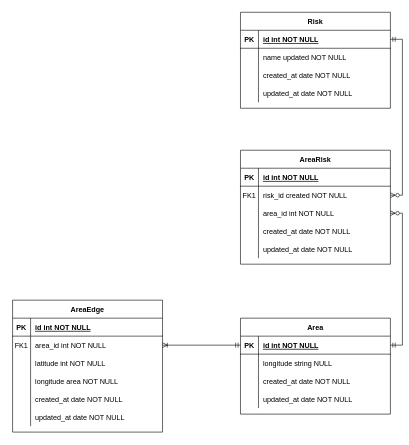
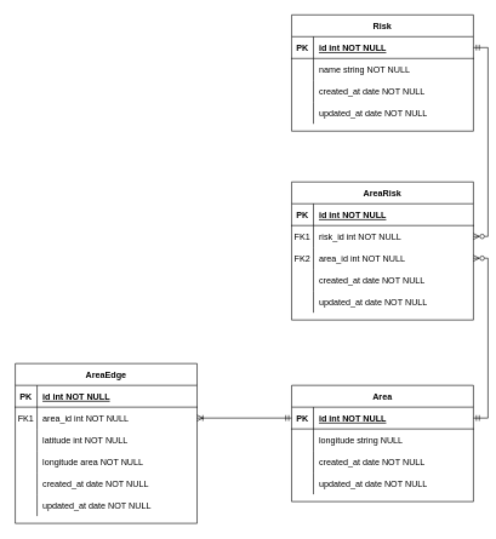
  <mxCell id="0" />
  <mxCell id="1" parent="0" />
  <mxCell id="2" value="Area" style="shape=table;startSize=30;container=1;collapsible=1;childLayout=tableLayout;fixedRows=1;rowLines=0;fontStyle=1;align=center;resizeLast=1;" parent="1" vertex="1"><mxGeometry x="400" y="530" width="250" height="160" as="geometry" /></mxCell>
  <mxCell id="3" value="" style="shape=partialRectangle;collapsible=0;dropTarget=0;pointerEvents=0;fillColor=none;points=[[0,0.5],[1,0.5]];portConstraint=eastwest;top=0;left=0;right=0;bottom=1;" parent="2" vertex="1"><mxGeometry y="30" width="250" height="30" as="geometry" /></mxCell>
  <mxCell id="4" value="PK" style="shape=partialRectangle;overflow=hidden;connectable=0;fillColor=none;top=0;left=0;bottom=0;right=0;fontStyle=1;" parent="3" vertex="1"><mxGeometry width="30" height="30" as="geometry"><mxRectangle width="30" height="30" as="alternateBounds" /></mxGeometry></mxCell>
  <mxCell id="5" value="id int NOT NULL " style="shape=partialRectangle;overflow=hidden;connectable=0;fillColor=none;top=0;left=0;bottom=0;right=0;align=left;spacingLeft=6;fontStyle=5;" parent="3" vertex="1"><mxGeometry x="30" width="220" height="30" as="geometry"><mxRectangle width="220" height="30" as="alternateBounds" /></mxGeometry></mxCell>
  <mxCell id="6" value="" style="shape=partialRectangle;collapsible=0;dropTarget=0;pointerEvents=0;fillColor=none;points=[[0,0.5],[1,0.5]];portConstraint=eastwest;top=0;left=0;right=0;bottom=0;" parent="2" vertex="1"><mxGeometry y="60" width="250" height="30" as="geometry" /></mxCell>
  <mxCell id="7" value="" style="shape=partialRectangle;overflow=hidden;connectable=0;fillColor=none;top=0;left=0;bottom=0;right=0;" parent="6" vertex="1"><mxGeometry width="30" height="30" as="geometry"><mxRectangle width="30" height="30" as="alternateBounds" /></mxGeometry></mxCell>
  <mxCell id="8" value="longitude string NULL" style="shape=partialRectangle;overflow=hidden;connectable=0;fillColor=none;top=0;left=0;bottom=0;right=0;align=left;spacingLeft=6;" parent="6" vertex="1"><mxGeometry x="30" width="220" height="30" as="geometry"><mxRectangle width="220" height="30" as="alternateBounds" /></mxGeometry></mxCell>
  <mxCell id="9" value="" style="shape=partialRectangle;collapsible=0;dropTarget=0;pointerEvents=0;fillColor=none;points=[[0,0.5],[1,0.5]];portConstraint=eastwest;top=0;left=0;right=0;bottom=0;" parent="2" vertex="1"><mxGeometry y="90" width="250" height="30" as="geometry" /></mxCell>
  <mxCell id="10" value="" style="shape=partialRectangle;overflow=hidden;connectable=0;fillColor=none;top=0;left=0;bottom=0;right=0;" parent="9" vertex="1"><mxGeometry width="30" height="30" as="geometry"><mxRectangle width="30" height="30" as="alternateBounds" /></mxGeometry></mxCell>
  <mxCell id="11" value="created_at date NOT NULL" style="shape=partialRectangle;overflow=hidden;connectable=0;fillColor=none;top=0;left=0;bottom=0;right=0;align=left;spacingLeft=6;" parent="9" vertex="1"><mxGeometry x="30" width="220" height="30" as="geometry"><mxRectangle width="220" height="30" as="alternateBounds" /></mxGeometry></mxCell>
  <mxCell id="12" value="" style="shape=partialRectangle;collapsible=0;dropTarget=0;pointerEvents=0;fillColor=none;points=[[0,0.5],[1,0.5]];portConstraint=eastwest;top=0;left=0;right=0;bottom=0;" parent="2" vertex="1"><mxGeometry y="120" width="250" height="30" as="geometry" /></mxCell>
  <mxCell id="13" value="" style="shape=partialRectangle;overflow=hidden;connectable=0;fillColor=none;top=0;left=0;bottom=0;right=0;" parent="12" vertex="1"><mxGeometry width="30" height="30" as="geometry"><mxRectangle width="30" height="30" as="alternateBounds" /></mxGeometry></mxCell>
  <mxCell id="14" value="updated_at date NOT NULL" style="shape=partialRectangle;overflow=hidden;connectable=0;fillColor=none;top=0;left=0;bottom=0;right=0;align=left;spacingLeft=6;" parent="12" vertex="1"><mxGeometry x="30" width="220" height="30" as="geometry"><mxRectangle width="220" height="30" as="alternateBounds" /></mxGeometry></mxCell>
  <mxCell id="15" value="AreaEdge" style="shape=table;startSize=30;container=1;collapsible=1;childLayout=tableLayout;fixedRows=1;rowLines=0;fontStyle=1;align=center;resizeLast=1;" parent="1" vertex="1"><mxGeometry x="20" y="500" width="250" height="220" as="geometry" /></mxCell>
  <mxCell id="16" value="" style="shape=partialRectangle;collapsible=0;dropTarget=0;pointerEvents=0;fillColor=none;points=[[0,0.5],[1,0.5]];portConstraint=eastwest;top=0;left=0;right=0;bottom=1;" parent="15" vertex="1"><mxGeometry y="30" width="250" height="30" as="geometry" /></mxCell>
  <mxCell id="17" value="PK" style="shape=partialRectangle;overflow=hidden;connectable=0;fillColor=none;top=0;left=0;bottom=0;right=0;fontStyle=1;" parent="16" vertex="1"><mxGeometry width="30" height="30" as="geometry"><mxRectangle width="30" height="30" as="alternateBounds" /></mxGeometry></mxCell>
  <mxCell id="18" value="id int NOT NULL " style="shape=partialRectangle;overflow=hidden;connectable=0;fillColor=none;top=0;left=0;bottom=0;right=0;align=left;spacingLeft=6;fontStyle=5;" parent="16" vertex="1"><mxGeometry x="30" width="220" height="30" as="geometry"><mxRectangle width="220" height="30" as="alternateBounds" /></mxGeometry></mxCell>
  <mxCell id="19" value="" style="shape=partialRectangle;collapsible=0;dropTarget=0;pointerEvents=0;fillColor=none;points=[[0,0.5],[1,0.5]];portConstraint=eastwest;top=0;left=0;right=0;bottom=0;" parent="15" vertex="1"><mxGeometry y="60" width="250" height="30" as="geometry" /></mxCell>
  <mxCell id="20" value="FK1" style="shape=partialRectangle;overflow=hidden;connectable=0;fillColor=none;top=0;left=0;bottom=0;right=0;" parent="19" vertex="1"><mxGeometry width="30" height="30" as="geometry"><mxRectangle width="30" height="30" as="alternateBounds" /></mxGeometry></mxCell>
  <mxCell id="21" value="area_id int NOT NULL" style="shape=partialRectangle;overflow=hidden;connectable=0;fillColor=none;top=0;left=0;bottom=0;right=0;align=left;spacingLeft=6;" parent="19" vertex="1"><mxGeometry x="30" width="220" height="30" as="geometry"><mxRectangle width="220" height="30" as="alternateBounds" /></mxGeometry></mxCell>
  <mxCell id="22" value="" style="shape=partialRectangle;collapsible=0;dropTarget=0;pointerEvents=0;fillColor=none;points=[[0,0.5],[1,0.5]];portConstraint=eastwest;top=0;left=0;right=0;bottom=0;" parent="15" vertex="1"><mxGeometry y="90" width="250" height="30" as="geometry" /></mxCell>
  <mxCell id="23" value="" style="shape=partialRectangle;overflow=hidden;connectable=0;fillColor=none;top=0;left=0;bottom=0;right=0;" parent="22" vertex="1"><mxGeometry width="30" height="30" as="geometry"><mxRectangle width="30" height="30" as="alternateBounds" /></mxGeometry></mxCell>
  <mxCell id="24" value="latitude int NOT NULL" style="shape=partialRectangle;overflow=hidden;connectable=0;fillColor=none;top=0;left=0;bottom=0;right=0;align=left;spacingLeft=6;" parent="22" vertex="1"><mxGeometry x="30" width="220" height="30" as="geometry"><mxRectangle width="220" height="30" as="alternateBounds" /></mxGeometry></mxCell>
  <mxCell id="25" value="" style="shape=partialRectangle;collapsible=0;dropTarget=0;pointerEvents=0;fillColor=none;points=[[0,0.5],[1,0.5]];portConstraint=eastwest;top=0;left=0;right=0;bottom=0;" parent="15" vertex="1"><mxGeometry y="120" width="250" height="30" as="geometry" /></mxCell>
  <mxCell id="26" value="" style="shape=partialRectangle;overflow=hidden;connectable=0;fillColor=none;top=0;left=0;bottom=0;right=0;" parent="25" vertex="1"><mxGeometry width="30" height="30" as="geometry"><mxRectangle width="30" height="30" as="alternateBounds" /></mxGeometry></mxCell>
  <mxCell id="27" value="longitude area NOT NULL" style="shape=partialRectangle;overflow=hidden;connectable=0;fillColor=none;top=0;left=0;bottom=0;right=0;align=left;spacingLeft=6;" parent="25" vertex="1"><mxGeometry x="30" width="220" height="30" as="geometry"><mxRectangle width="220" height="30" as="alternateBounds" /></mxGeometry></mxCell>
  <mxCell id="28" value="" style="shape=partialRectangle;collapsible=0;dropTarget=0;pointerEvents=0;fillColor=none;points=[[0,0.5],[1,0.5]];portConstraint=eastwest;top=0;left=0;right=0;bottom=0;" parent="15" vertex="1"><mxGeometry y="150" width="250" height="30" as="geometry" /></mxCell>
  <mxCell id="29" value="" style="shape=partialRectangle;overflow=hidden;connectable=0;fillColor=none;top=0;left=0;bottom=0;right=0;" parent="28" vertex="1"><mxGeometry width="30" height="30" as="geometry"><mxRectangle width="30" height="30" as="alternateBounds" /></mxGeometry></mxCell>
  <mxCell id="30" value="created_at date NOT NULL" style="shape=partialRectangle;overflow=hidden;connectable=0;fillColor=none;top=0;left=0;bottom=0;right=0;align=left;spacingLeft=6;" parent="28" vertex="1"><mxGeometry x="30" width="220" height="30" as="geometry"><mxRectangle width="220" height="30" as="alternateBounds" /></mxGeometry></mxCell>
  <mxCell id="31" value="" style="shape=partialRectangle;collapsible=0;dropTarget=0;pointerEvents=0;fillColor=none;points=[[0,0.5],[1,0.5]];portConstraint=eastwest;top=0;left=0;right=0;bottom=0;" parent="15" vertex="1"><mxGeometry y="180" width="250" height="30" as="geometry" /></mxCell>
  <mxCell id="32" value="" style="shape=partialRectangle;overflow=hidden;connectable=0;fillColor=none;top=0;left=0;bottom=0;right=0;" parent="31" vertex="1"><mxGeometry width="30" height="30" as="geometry"><mxRectangle width="30" height="30" as="alternateBounds" /></mxGeometry></mxCell>
  <mxCell id="33" value="updated_at date NOT NULL" style="shape=partialRectangle;overflow=hidden;connectable=0;fillColor=none;top=0;left=0;bottom=0;right=0;align=left;spacingLeft=6;" parent="31" vertex="1"><mxGeometry x="30" width="220" height="30" as="geometry"><mxRectangle width="220" height="30" as="alternateBounds" /></mxGeometry></mxCell>
  <mxCell id="34" style="edgeStyle=orthogonalEdgeStyle;rounded=0;orthogonalLoop=1;jettySize=auto;html=1;exitX=1;exitY=0.5;exitDx=0;exitDy=0;entryX=0;entryY=0.5;entryDx=0;entryDy=0;endArrow=ERmandOne;endFill=0;startArrow=ERoneToMany;startFill=0;" parent="1" source="19" target="3" edge="1"><mxGeometry relative="1" as="geometry" /></mxCell>
  <mxCell id="35" value="Risk" style="shape=table;startSize=30;container=1;collapsible=1;childLayout=tableLayout;fixedRows=1;rowLines=0;fontStyle=1;align=center;resizeLast=1;" parent="1" vertex="1"><mxGeometry x="400" y="20" width="250" height="160" as="geometry" /></mxCell>
  <mxCell id="36" value="" style="shape=partialRectangle;collapsible=0;dropTarget=0;pointerEvents=0;fillColor=none;points=[[0,0.5],[1,0.5]];portConstraint=eastwest;top=0;left=0;right=0;bottom=1;" parent="35" vertex="1"><mxGeometry y="30" width="250" height="30" as="geometry" /></mxCell>
  <mxCell id="37" value="PK" style="shape=partialRectangle;overflow=hidden;connectable=0;fillColor=none;top=0;left=0;bottom=0;right=0;fontStyle=1;" parent="36" vertex="1"><mxGeometry width="30" height="30" as="geometry"><mxRectangle width="30" height="30" as="alternateBounds" /></mxGeometry></mxCell>
  <mxCell id="38" value="id int NOT NULL " style="shape=partialRectangle;overflow=hidden;connectable=0;fillColor=none;top=0;left=0;bottom=0;right=0;align=left;spacingLeft=6;fontStyle=5;" parent="36" vertex="1"><mxGeometry x="30" width="220" height="30" as="geometry"><mxRectangle width="220" height="30" as="alternateBounds" /></mxGeometry></mxCell>
  <mxCell id="39" value="" style="shape=partialRectangle;collapsible=0;dropTarget=0;pointerEvents=0;fillColor=none;points=[[0,0.5],[1,0.5]];portConstraint=eastwest;top=0;left=0;right=0;bottom=0;" parent="35" vertex="1"><mxGeometry y="60" width="250" height="30" as="geometry" /></mxCell>
  <mxCell id="40" value="" style="shape=partialRectangle;overflow=hidden;connectable=0;fillColor=none;top=0;left=0;bottom=0;right=0;" parent="39" vertex="1"><mxGeometry width="30" height="30" as="geometry"><mxRectangle width="30" height="30" as="alternateBounds" /></mxGeometry></mxCell>
- <mxCell id="41" value="name updated NOT NULL" style="shape=partialRectangle;overflow=hidden;connectable=0;fillColor=none;top=0;left=0;bottom=0;right=0;align=left;spacingLeft=6;" parent="39" vertex="1"><mxGeometry x="30" width="220" height="30" as="geometry"><mxRectangle width="220" height="30" as="alternateBounds" /></mxGeometry></mxCell>
+ <mxCell id="41" value="name string NOT NULL" style="shape=partialRectangle;overflow=hidden;connectable=0;fillColor=none;top=0;left=0;bottom=0;right=0;align=left;spacingLeft=6;" parent="39" vertex="1"><mxGeometry x="30" width="220" height="30" as="geometry"><mxRectangle width="220" height="30" as="alternateBounds" /></mxGeometry></mxCell>
  <mxCell id="42" value="" style="shape=partialRectangle;collapsible=0;dropTarget=0;pointerEvents=0;fillColor=none;points=[[0,0.5],[1,0.5]];portConstraint=eastwest;top=0;left=0;right=0;bottom=0;" parent="35" vertex="1"><mxGeometry y="90" width="250" height="30" as="geometry" /></mxCell>
  <mxCell id="43" value="" style="shape=partialRectangle;overflow=hidden;connectable=0;fillColor=none;top=0;left=0;bottom=0;right=0;" parent="42" vertex="1"><mxGeometry width="30" height="30" as="geometry"><mxRectangle width="30" height="30" as="alternateBounds" /></mxGeometry></mxCell>
  <mxCell id="44" value="created_at date NOT NULL" style="shape=partialRectangle;overflow=hidden;connectable=0;fillColor=none;top=0;left=0;bottom=0;right=0;align=left;spacingLeft=6;" parent="42" vertex="1"><mxGeometry x="30" width="220" height="30" as="geometry"><mxRectangle width="220" height="30" as="alternateBounds" /></mxGeometry></mxCell>
  <mxCell id="45" value="" style="shape=partialRectangle;collapsible=0;dropTarget=0;pointerEvents=0;fillColor=none;points=[[0,0.5],[1,0.5]];portConstraint=eastwest;top=0;left=0;right=0;bottom=0;" parent="35" vertex="1"><mxGeometry y="120" width="250" height="30" as="geometry" /></mxCell>
  <mxCell id="46" value="" style="shape=partialRectangle;overflow=hidden;connectable=0;fillColor=none;top=0;left=0;bottom=0;right=0;" parent="45" vertex="1"><mxGeometry width="30" height="30" as="geometry"><mxRectangle width="30" height="30" as="alternateBounds" /></mxGeometry></mxCell>
  <mxCell id="47" value="updated_at date NOT NULL" style="shape=partialRectangle;overflow=hidden;connectable=0;fillColor=none;top=0;left=0;bottom=0;right=0;align=left;spacingLeft=6;" parent="45" vertex="1"><mxGeometry x="30" width="220" height="30" as="geometry"><mxRectangle width="220" height="30" as="alternateBounds" /></mxGeometry></mxCell>
  <mxCell id="48" value="AreaRisk" style="shape=table;startSize=30;container=1;collapsible=1;childLayout=tableLayout;fixedRows=1;rowLines=0;fontStyle=1;align=center;resizeLast=1;" parent="1" vertex="1"><mxGeometry x="400" y="250" width="250" height="190" as="geometry" /></mxCell>
  <mxCell id="49" value="" style="shape=partialRectangle;collapsible=0;dropTarget=0;pointerEvents=0;fillColor=none;points=[[0,0.5],[1,0.5]];portConstraint=eastwest;top=0;left=0;right=0;bottom=1;" parent="48" vertex="1"><mxGeometry y="30" width="250" height="30" as="geometry" /></mxCell>
  <mxCell id="50" value="PK" style="shape=partialRectangle;overflow=hidden;connectable=0;fillColor=none;top=0;left=0;bottom=0;right=0;fontStyle=1;" parent="49" vertex="1"><mxGeometry width="30" height="30" as="geometry"><mxRectangle width="30" height="30" as="alternateBounds" /></mxGeometry></mxCell>
  <mxCell id="51" value="id int NOT NULL " style="shape=partialRectangle;overflow=hidden;connectable=0;fillColor=none;top=0;left=0;bottom=0;right=0;align=left;spacingLeft=6;fontStyle=5;" parent="49" vertex="1"><mxGeometry x="30" width="220" height="30" as="geometry"><mxRectangle width="220" height="30" as="alternateBounds" /></mxGeometry></mxCell>
  <mxCell id="52" value="" style="shape=partialRectangle;collapsible=0;dropTarget=0;pointerEvents=0;fillColor=none;points=[[0,0.5],[1,0.5]];portConstraint=eastwest;top=0;left=0;right=0;bottom=0;" parent="48" vertex="1"><mxGeometry y="60" width="250" height="30" as="geometry" /></mxCell>
  <mxCell id="53" value="FK1" style="shape=partialRectangle;overflow=hidden;connectable=0;fillColor=none;top=0;left=0;bottom=0;right=0;" parent="52" vertex="1"><mxGeometry width="30" height="30" as="geometry"><mxRectangle width="30" height="30" as="alternateBounds" /></mxGeometry></mxCell>
- <mxCell id="54" value="risk_id created NOT NULL" style="shape=partialRectangle;overflow=hidden;connectable=0;fillColor=none;top=0;left=0;bottom=0;right=0;align=left;spacingLeft=6;" parent="52" vertex="1"><mxGeometry x="30" width="220" height="30" as="geometry"><mxRectangle width="220" height="30" as="alternateBounds" /></mxGeometry></mxCell>
+ <mxCell id="54" value="risk_id int NOT NULL" style="shape=partialRectangle;overflow=hidden;connectable=0;fillColor=none;top=0;left=0;bottom=0;right=0;align=left;spacingLeft=6;" parent="52" vertex="1"><mxGeometry x="30" width="220" height="30" as="geometry"><mxRectangle width="220" height="30" as="alternateBounds" /></mxGeometry></mxCell>
  <mxCell id="55" value="" style="shape=partialRectangle;collapsible=0;dropTarget=0;pointerEvents=0;fillColor=none;points=[[0,0.5],[1,0.5]];portConstraint=eastwest;top=0;left=0;right=0;bottom=0;" parent="48" vertex="1"><mxGeometry y="90" width="250" height="30" as="geometry" /></mxCell>
+ <mxCell id="56" value="FK2" style="shape=partialRectangle;overflow=hidden;connectable=0;fillColor=none;top=0;left=0;bottom=0;right=0;" parent="55" vertex="1"><mxGeometry width="30" height="30" as="geometry"><mxRectangle width="30" height="30" as="alternateBounds" /></mxGeometry></mxCell>
  <mxCell id="57" value="area_id int NOT NULL" style="shape=partialRectangle;overflow=hidden;connectable=0;fillColor=none;top=0;left=0;bottom=0;right=0;align=left;spacingLeft=6;" parent="55" vertex="1"><mxGeometry x="30" width="220" height="30" as="geometry"><mxRectangle width="220" height="30" as="alternateBounds" /></mxGeometry></mxCell>
  <mxCell id="58" value="" style="shape=partialRectangle;collapsible=0;dropTarget=0;pointerEvents=0;fillColor=none;points=[[0,0.5],[1,0.5]];portConstraint=eastwest;top=0;left=0;right=0;bottom=0;" parent="48" vertex="1"><mxGeometry y="120" width="250" height="30" as="geometry" /></mxCell>
  <mxCell id="59" value="" style="shape=partialRectangle;overflow=hidden;connectable=0;fillColor=none;top=0;left=0;bottom=0;right=0;" parent="58" vertex="1"><mxGeometry width="30" height="30" as="geometry"><mxRectangle width="30" height="30" as="alternateBounds" /></mxGeometry></mxCell>
  <mxCell id="60" value="created_at date NOT NULL" style="shape=partialRectangle;overflow=hidden;connectable=0;fillColor=none;top=0;left=0;bottom=0;right=0;align=left;spacingLeft=6;" parent="58" vertex="1"><mxGeometry x="30" width="220" height="30" as="geometry"><mxRectangle width="220" height="30" as="alternateBounds" /></mxGeometry></mxCell>
  <mxCell id="61" value="" style="shape=partialRectangle;collapsible=0;dropTarget=0;pointerEvents=0;fillColor=none;points=[[0,0.5],[1,0.5]];portConstraint=eastwest;top=0;left=0;right=0;bottom=0;" parent="48" vertex="1"><mxGeometry y="150" width="250" height="30" as="geometry" /></mxCell>
  <mxCell id="62" value="" style="shape=partialRectangle;overflow=hidden;connectable=0;fillColor=none;top=0;left=0;bottom=0;right=0;" parent="61" vertex="1"><mxGeometry width="30" height="30" as="geometry"><mxRectangle width="30" height="30" as="alternateBounds" /></mxGeometry></mxCell>
  <mxCell id="63" value="updated_at date NOT NULL" style="shape=partialRectangle;overflow=hidden;connectable=0;fillColor=none;top=0;left=0;bottom=0;right=0;align=left;spacingLeft=6;" parent="61" vertex="1"><mxGeometry x="30" width="220" height="30" as="geometry"><mxRectangle width="220" height="30" as="alternateBounds" /></mxGeometry></mxCell>
  <mxCell id="64" style="edgeStyle=orthogonalEdgeStyle;rounded=0;orthogonalLoop=1;jettySize=auto;html=1;exitX=1;exitY=0.5;exitDx=0;exitDy=0;entryX=1;entryY=0.5;entryDx=0;entryDy=0;endArrow=ERzeroToMany;endFill=0;startArrow=ERmandOne;startFill=0;" parent="1" source="3" target="55" edge="1"><mxGeometry relative="1" as="geometry" /></mxCell>
  <mxCell id="65" style="edgeStyle=orthogonalEdgeStyle;rounded=0;orthogonalLoop=1;jettySize=auto;html=1;exitX=1;exitY=0.5;exitDx=0;exitDy=0;entryX=1;entryY=0.5;entryDx=0;entryDy=0;startArrow=ERmandOne;startFill=0;endArrow=ERzeroToMany;endFill=0;" parent="1" source="36" target="52" edge="1"><mxGeometry relative="1" as="geometry" /></mxCell>
